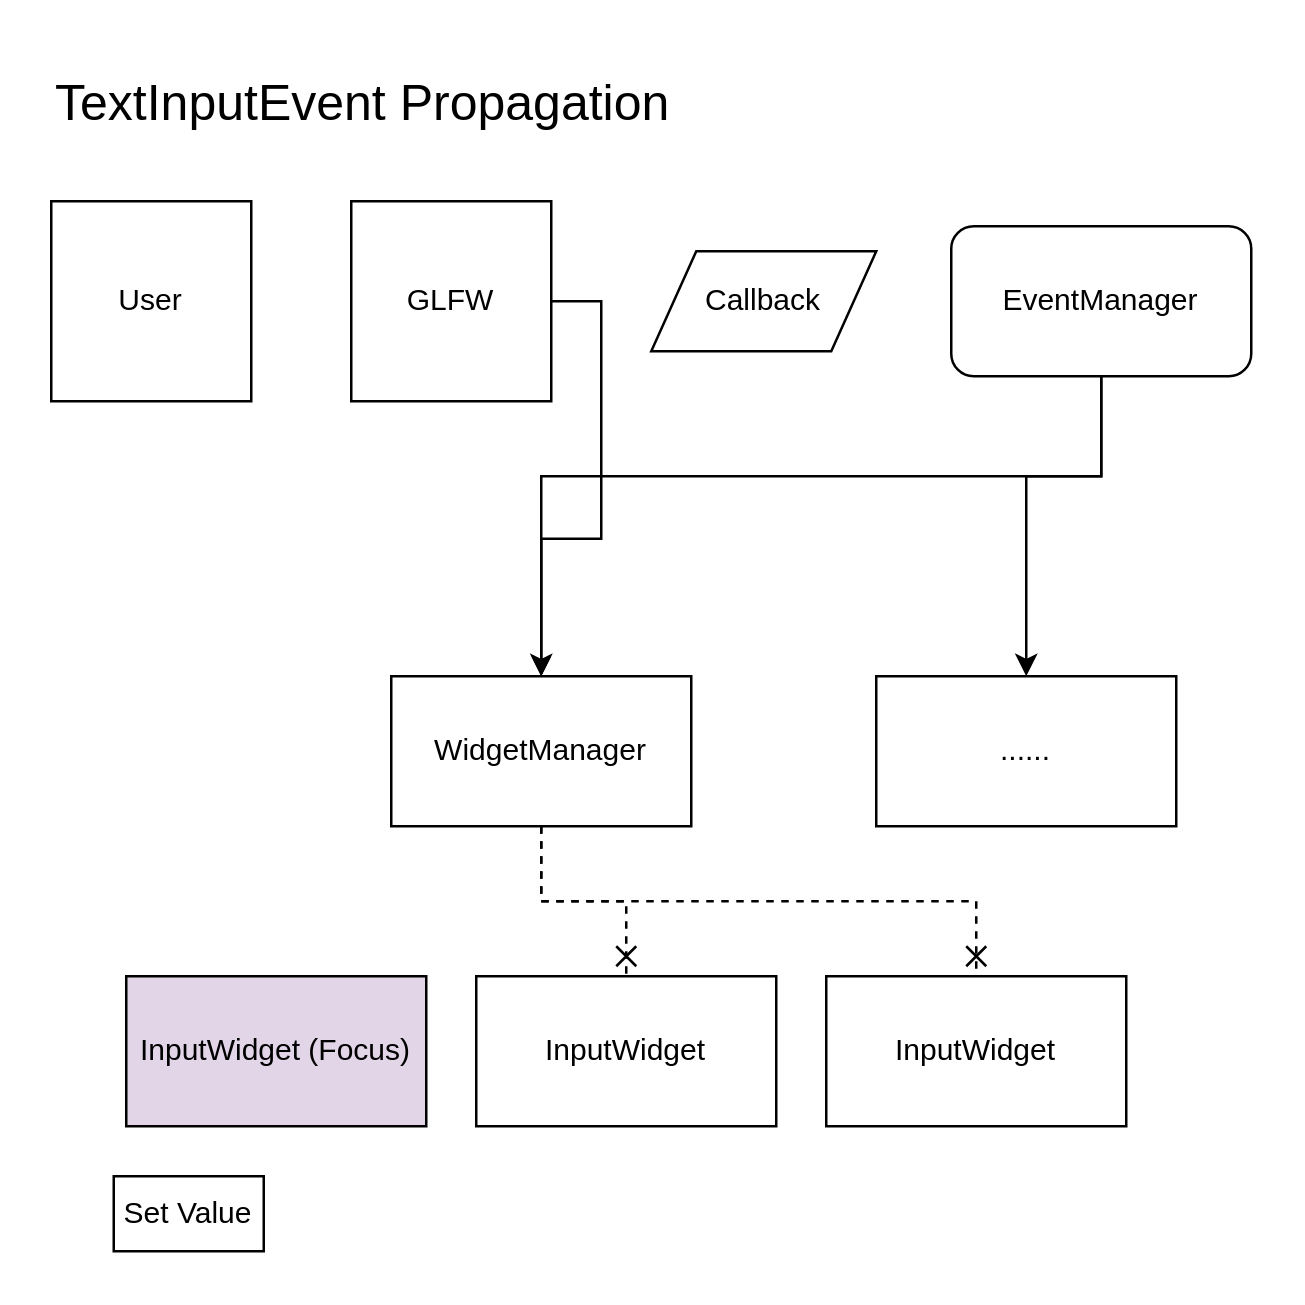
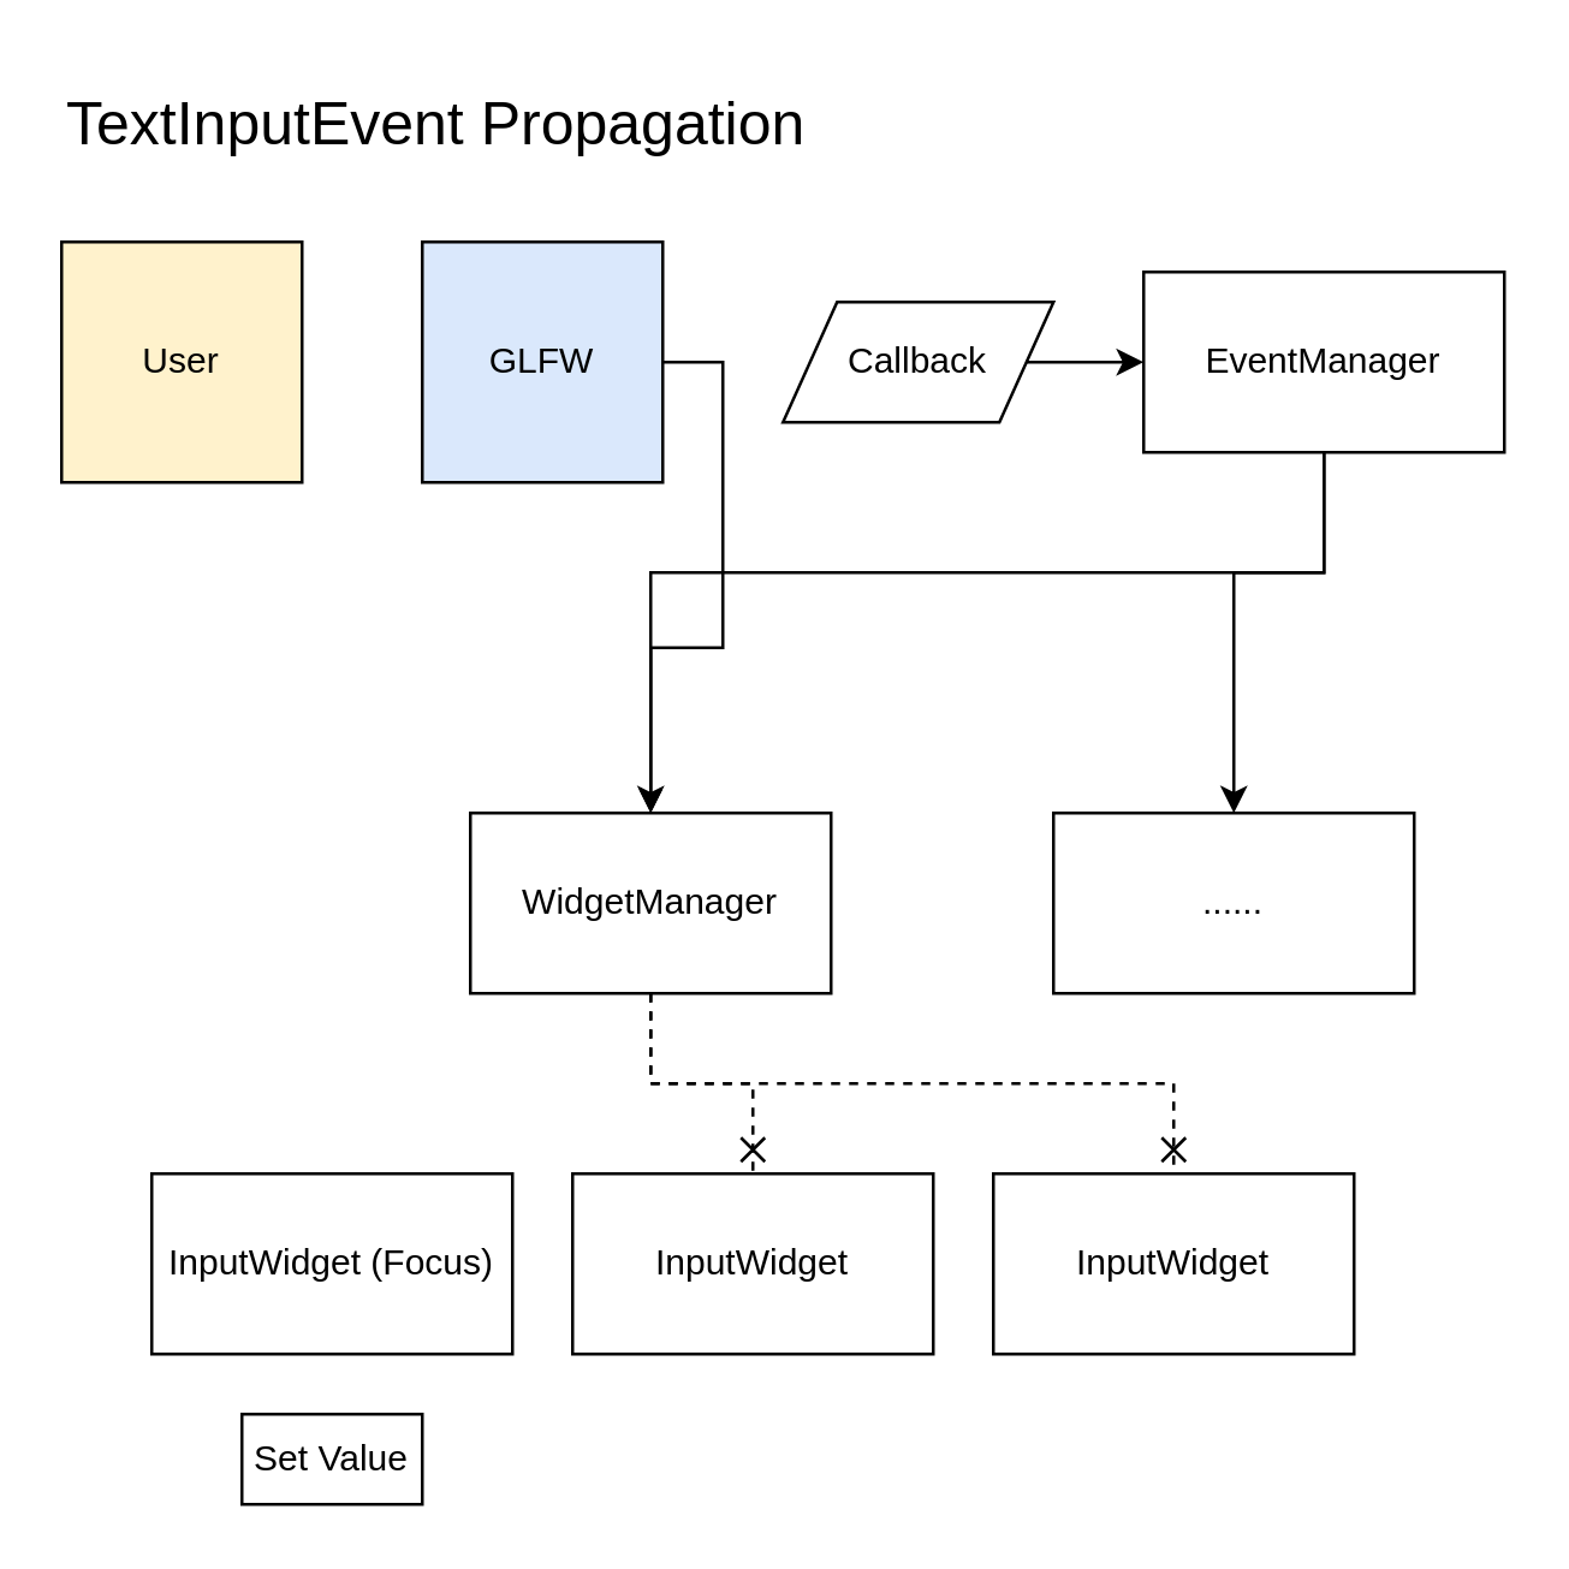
  <mxCell id="0" />
  <mxCell id="1" parent="0" />
  <mxCell id="2" style="edgeStyle=orthogonalEdgeStyle;rounded=0;orthogonalLoop=1;jettySize=auto;html=1;exitX=1;exitY=0.5;exitDx=0;exitDy=0;" edge="1" parent="1" source="3" target="12"><mxGeometry relative="1" as="geometry" /></mxCell>
- <mxCell id="3" value="GLFW" style="rounded=0;whiteSpace=wrap;html=1;" vertex="1" parent="1"><mxGeometry x="140" y="80" width="80" height="80" as="geometry" /></mxCell>
- <mxCell id="4" value="User" style="rounded=0;whiteSpace=wrap;html=1;" vertex="1" parent="1"><mxGeometry x="20" y="80" width="80" height="80" as="geometry" /></mxCell>
+ <mxCell id="3" value="GLFW" style="rounded=0;whiteSpace=wrap;html=1;fillColor=#dae8fc;" vertex="1" parent="1"><mxGeometry x="140" y="80" width="80" height="80" as="geometry" /></mxCell>
+ <mxCell id="4" value="User" style="rounded=0;whiteSpace=wrap;html=1;fillColor=#fff2cc;" vertex="1" parent="1"><mxGeometry x="20" y="80" width="80" height="80" as="geometry" /></mxCell>
+ <mxCell id="5" style="edgeStyle=orthogonalEdgeStyle;rounded=0;orthogonalLoop=1;jettySize=auto;html=1;exitX=1;exitY=0.5;exitDx=0;exitDy=0;entryX=0;entryY=0.5;entryDx=0;entryDy=0;" edge="1" parent="1" source="6" target="9"><mxGeometry relative="1" as="geometry" /></mxCell>
  <mxCell id="6" value="Callback" style="shape=parallelogram;perimeter=parallelogramPerimeter;whiteSpace=wrap;html=1;" vertex="1" parent="1"><mxGeometry x="260" y="100" width="90" height="40" as="geometry" /></mxCell>
  <mxCell id="7" style="edgeStyle=orthogonalEdgeStyle;rounded=0;orthogonalLoop=1;jettySize=auto;html=1;exitX=0.5;exitY=1;exitDx=0;exitDy=0;entryX=0.5;entryY=0;entryDx=0;entryDy=0;fontSize=12;endArrow=open;" edge="1" parent="1" source="9" target="12"><mxGeometry relative="1" as="geometry"><Array as="points"><mxPoint x="440" y="190" /><mxPoint x="216" y="190" /></Array></mxGeometry></mxCell>
  <mxCell id="8" style="edgeStyle=orthogonalEdgeStyle;rounded=0;orthogonalLoop=1;jettySize=auto;html=1;exitX=0.5;exitY=1;exitDx=0;exitDy=0;entryX=0.5;entryY=0;entryDx=0;entryDy=0;fontSize=12;" edge="1" parent="1" source="9" target="13"><mxGeometry relative="1" as="geometry"><Array as="points"><mxPoint x="440" y="190" /><mxPoint x="410" y="190" /></Array></mxGeometry></mxCell>
- <mxCell id="9" value="EventManager" style="whiteSpace=wrap;html=1;rounded=1;" vertex="1" parent="1"><mxGeometry x="380" y="90" width="120" height="60" as="geometry" /></mxCell>
+ <mxCell id="9" value="EventManager" style="rounded=0;whiteSpace=wrap;html=1;" vertex="1" parent="1"><mxGeometry x="380" y="90" width="120" height="60" as="geometry" /></mxCell>
  <mxCell id="10" style="edgeStyle=orthogonalEdgeStyle;rounded=0;orthogonalLoop=1;jettySize=auto;html=1;exitX=0.5;exitY=1;exitDx=0;exitDy=0;entryX=0.5;entryY=0;entryDx=0;entryDy=0;fontSize=12;dashed=1;endArrow=cross;endFill=0;" edge="1" parent="1" source="12" target="16"><mxGeometry relative="1" as="geometry" /></mxCell>
  <mxCell id="11" style="edgeStyle=orthogonalEdgeStyle;rounded=0;orthogonalLoop=1;jettySize=auto;html=1;exitX=0.5;exitY=1;exitDx=0;exitDy=0;entryX=0.5;entryY=0;entryDx=0;entryDy=0;dashed=1;fontSize=12;endArrow=cross;endFill=0;" edge="1" parent="1" source="12" target="17"><mxGeometry relative="1" as="geometry" /></mxCell>
  <mxCell id="12" value="WidgetManager" style="rounded=0;whiteSpace=wrap;html=1;fontSize=12;" vertex="1" parent="1"><mxGeometry x="156" y="270" width="120" height="60" as="geometry" /></mxCell>
  <mxCell id="13" value="......" style="rounded=0;whiteSpace=wrap;html=1;fontSize=12;" vertex="1" parent="1"><mxGeometry x="350" y="270" width="120" height="60" as="geometry" /></mxCell>
- <mxCell id="14" value="InputWidget (Focus)" style="rounded=0;whiteSpace=wrap;html=1;fontSize=12;fillColor=#e1d5e7;" vertex="1" parent="1"><mxGeometry x="50" y="390" width="120" height="60" as="geometry" /></mxCell>
- <mxCell id="15" value="Set Value" style="rounded=0;whiteSpace=wrap;html=1;fontSize=12;" vertex="1" parent="1"><mxGeometry x="45" y="470" width="60" height="30" as="geometry" /></mxCell>
+ <mxCell id="14" value="InputWidget (Focus)" style="rounded=0;whiteSpace=wrap;html=1;fontSize=12;" vertex="1" parent="1"><mxGeometry x="50" y="390" width="120" height="60" as="geometry" /></mxCell>
+ <mxCell id="15" value="Set Value" style="rounded=0;whiteSpace=wrap;html=1;fontSize=12;" vertex="1" parent="1"><mxGeometry x="80" y="470" width="60" height="30" as="geometry" /></mxCell>
  <mxCell id="16" value="InputWidget" style="rounded=0;whiteSpace=wrap;html=1;fontSize=12;" vertex="1" parent="1"><mxGeometry x="190" y="390" width="120" height="60" as="geometry" /></mxCell>
  <mxCell id="17" value="InputWidget" style="rounded=0;whiteSpace=wrap;html=1;fontSize=12;" vertex="1" parent="1"><mxGeometry x="330" y="390" width="120" height="60" as="geometry" /></mxCell>
  <mxCell id="18" value="TextInputEvent Propagation" style="text;html=1;strokeColor=none;fillColor=none;align=left;verticalAlign=middle;whiteSpace=wrap;rounded=0;fontSize=20;" vertex="1" parent="1"><mxGeometry x="20" y="20" width="250" height="40" as="geometry" /></mxCell>
